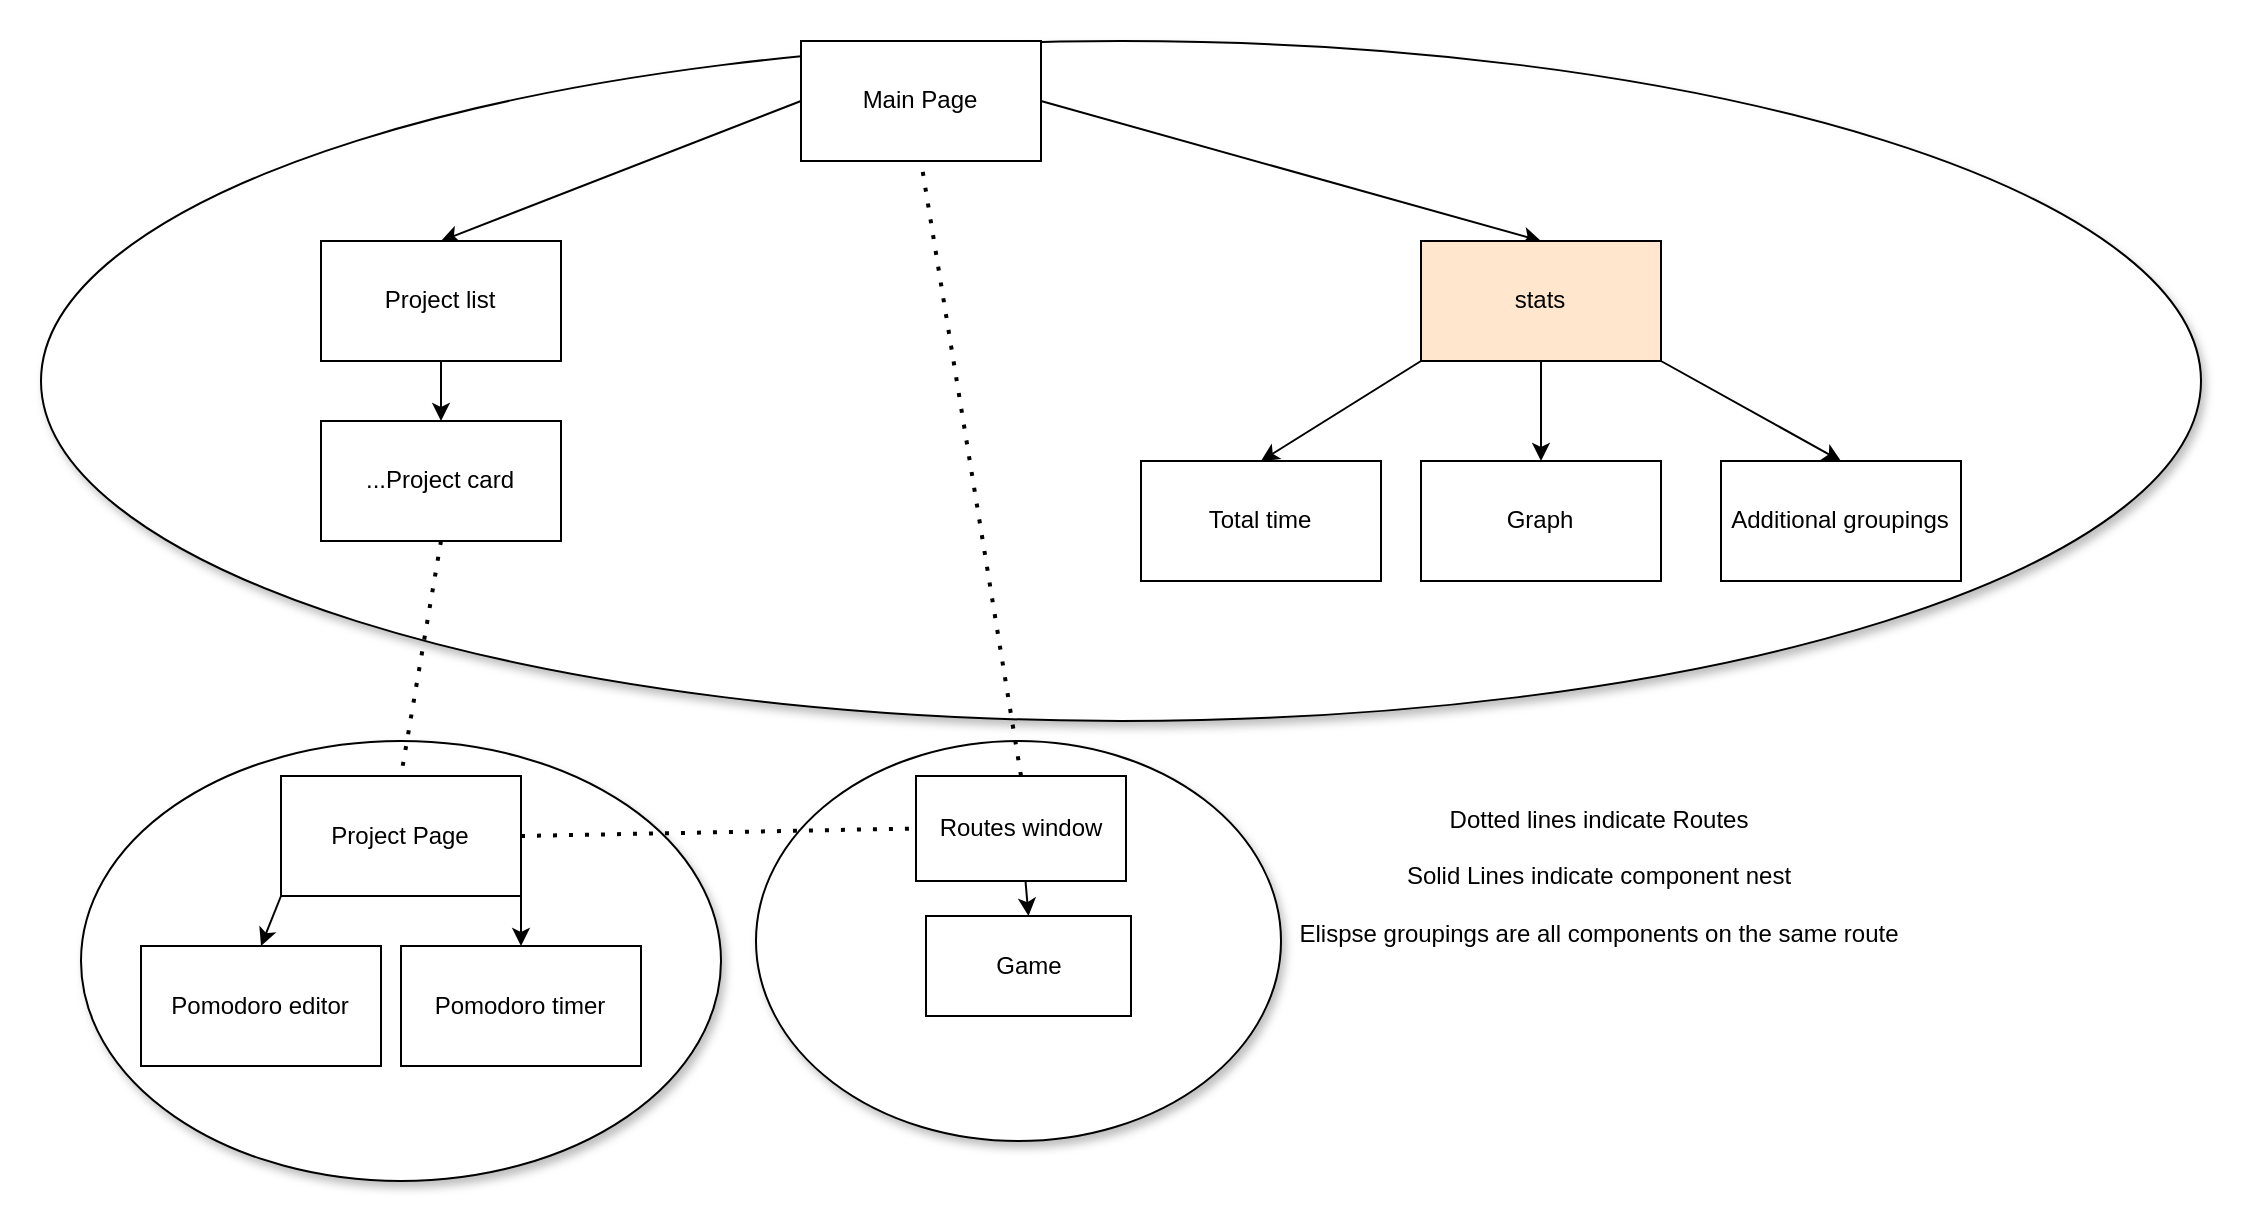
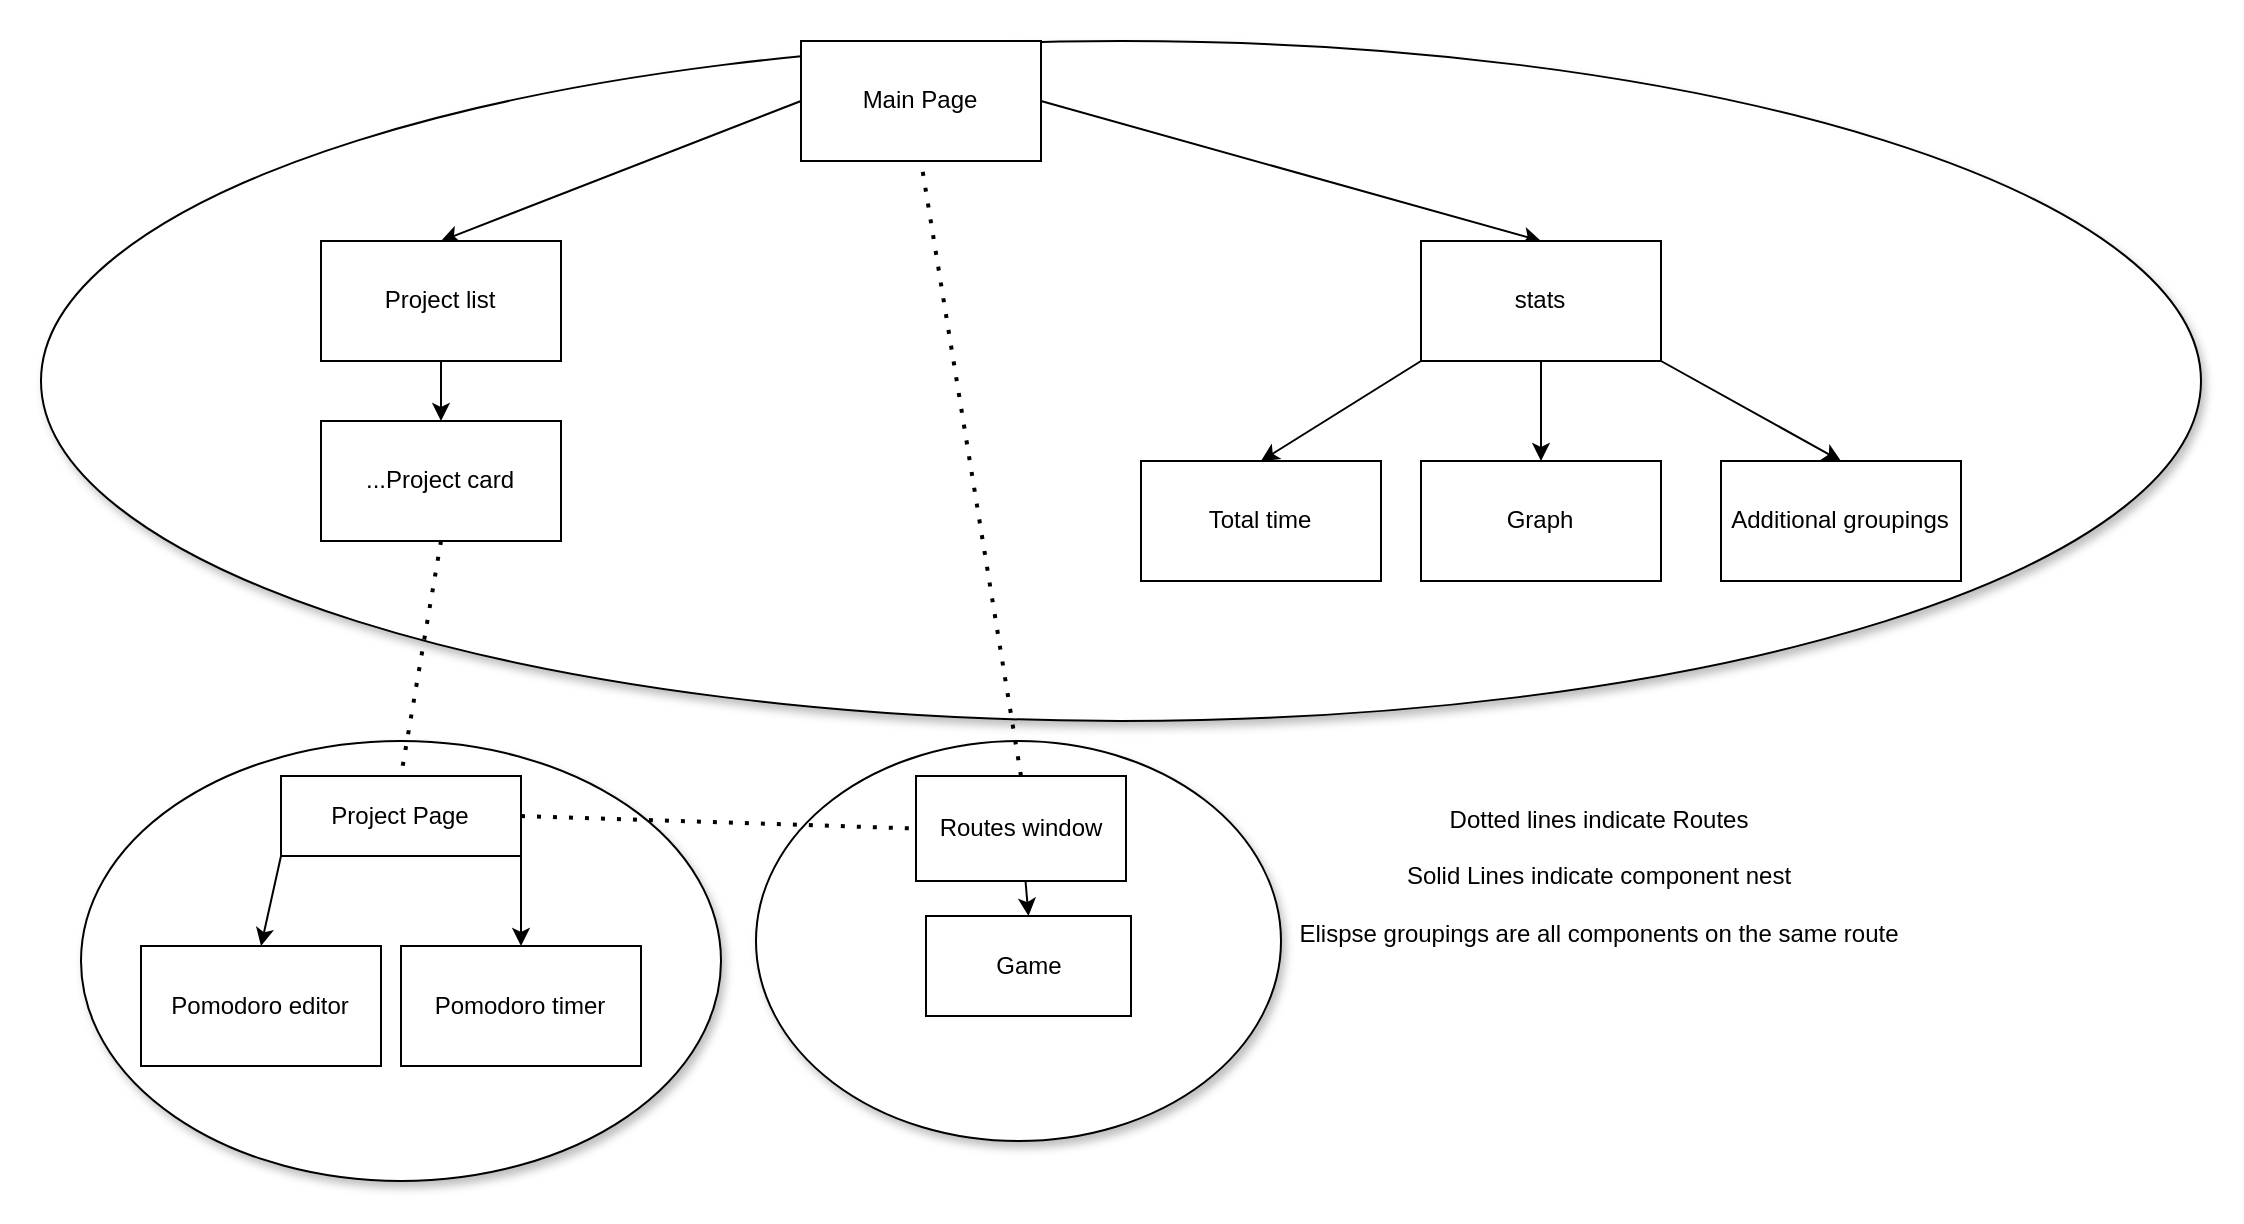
  <mxCell id="0" />
  <mxCell id="1" parent="0" />
  <mxCell id="2" value="" style="ellipse;whiteSpace=wrap;html=1;shadow=1;rounded=0;" vertex="1" parent="1"><mxGeometry x="377.5" y="370" width="262.5" height="200" as="geometry" /></mxCell>
  <mxCell id="3" value="" style="ellipse;whiteSpace=wrap;html=1;shadow=1;rounded=0;" vertex="1" parent="1"><mxGeometry x="40" y="370" width="320" height="220" as="geometry" /></mxCell>
  <mxCell id="4" value="" style="ellipse;whiteSpace=wrap;html=1;shadow=1;rounded=0;" vertex="1" parent="1"><mxGeometry x="20" y="20" width="1080" height="340" as="geometry" /></mxCell>
  <mxCell id="5" value="Dotted lines indicate Routes&lt;br&gt;&lt;br&gt;Solid Lines indicate component nest&lt;br&gt;&lt;br&gt;Elispse groupings are all components on the same route" style="text;html=1;align=center;verticalAlign=middle;resizable=0;points=[];autosize=1;strokeColor=none;fillColor=none;shadow=1;rounded=0;" vertex="1" parent="1"><mxGeometry x="639" y="392.5" width="320" height="90" as="geometry" /></mxCell>
  <mxCell id="6" style="edgeStyle=none;html=1;exitX=0;exitY=0.5;exitDx=0;exitDy=0;entryX=0.5;entryY=0;entryDx=0;entryDy=0;rounded=0;" parent="1" source="8" target="10" edge="1"><mxGeometry relative="1" as="geometry" /></mxCell>
  <mxCell id="7" style="edgeStyle=none;html=1;exitX=1;exitY=0.5;exitDx=0;exitDy=0;entryX=0.5;entryY=0;entryDx=0;entryDy=0;rounded=0;" parent="1" source="8" target="14" edge="1"><mxGeometry relative="1" as="geometry" /></mxCell>
  <mxCell id="8" value="Main Page" style="rounded=0;whiteSpace=wrap;html=1;" parent="1" vertex="1"><mxGeometry x="400" y="20" width="120" height="60" as="geometry" /></mxCell>
  <mxCell id="9" style="edgeStyle=none;html=1;exitX=0.5;exitY=1;exitDx=0;exitDy=0;entryX=0.5;entryY=0;entryDx=0;entryDy=0;rounded=0;" parent="1" source="10" target="18" edge="1"><mxGeometry relative="1" as="geometry" /></mxCell>
  <mxCell id="10" value="Project list" style="rounded=0;whiteSpace=wrap;html=1;" parent="1" vertex="1"><mxGeometry y="120" width="120" height="60" as="geometry" x="160" /></mxCell>
  <mxCell id="11" style="edgeStyle=none;html=1;exitX=0.5;exitY=1;exitDx=0;exitDy=0;entryX=0.5;entryY=0;entryDx=0;entryDy=0;rounded=0;" parent="1" source="14" target="16" edge="1"><mxGeometry relative="1" as="geometry" /></mxCell>
  <mxCell id="12" style="edgeStyle=none;html=1;exitX=0;exitY=1;exitDx=0;exitDy=0;entryX=0.5;entryY=0;entryDx=0;entryDy=0;rounded=0;" parent="1" source="14" target="15" edge="1"><mxGeometry relative="1" as="geometry" /></mxCell>
  <mxCell id="13" style="edgeStyle=none;html=1;exitX=1;exitY=1;exitDx=0;exitDy=0;entryX=0.5;entryY=0;entryDx=0;entryDy=0;rounded=0;" parent="1" source="14" target="17" edge="1"><mxGeometry relative="1" as="geometry" /></mxCell>
- <mxCell id="14" value="stats" style="rounded=0;whiteSpace=wrap;html=1;fillColor=#ffe6cc;" parent="1" vertex="1"><mxGeometry x="710" y="120" width="120" height="60" as="geometry" /></mxCell>
+ <mxCell id="14" value="stats" style="rounded=0;whiteSpace=wrap;html=1;" parent="1" vertex="1"><mxGeometry x="710" y="120" width="120" height="60" as="geometry" /></mxCell>
  <mxCell id="15" value="Total time" style="rounded=0;whiteSpace=wrap;html=1;" parent="1" vertex="1"><mxGeometry x="570" y="230" width="120" height="60" as="geometry" /></mxCell>
  <mxCell id="16" value="Graph" style="rounded=0;whiteSpace=wrap;html=1;" parent="1" vertex="1"><mxGeometry x="710" y="230" width="120" height="60" as="geometry" /></mxCell>
  <mxCell id="17" value="Additional groupings" style="rounded=0;whiteSpace=wrap;html=1;" parent="1" vertex="1"><mxGeometry x="860" y="230" width="120" height="60" as="geometry" /></mxCell>
  <mxCell id="18" value="...Project card" style="rounded=0;whiteSpace=wrap;html=1;" parent="1" vertex="1"><mxGeometry y="210" width="120" height="60" as="geometry" x="160" /></mxCell>
  <mxCell id="19" value="Pomodoro timer" style="rounded=0;whiteSpace=wrap;html=1;" parent="1" vertex="1"><mxGeometry x="200" y="472.5" width="120" height="60" as="geometry" /></mxCell>
  <mxCell id="20" style="edgeStyle=none;html=1;exitX=1;exitY=1;exitDx=0;exitDy=0;entryX=0.5;entryY=0;entryDx=0;entryDy=0;rounded=0;" edge="1" parent="1" source="22" target="19"><mxGeometry relative="1" as="geometry" /></mxCell>
  <mxCell id="21" style="edgeStyle=none;html=1;exitX=0;exitY=1;exitDx=0;exitDy=0;entryX=0.5;entryY=0;entryDx=0;entryDy=0;rounded=0;" edge="1" parent="1" source="22" target="23"><mxGeometry relative="1" as="geometry" /></mxCell>
- <mxCell id="22" value="Project Page" style="rounded=0;whiteSpace=wrap;html=1;" parent="1" vertex="1"><mxGeometry x="140" y="387.5" width="120" height="60" as="geometry" /></mxCell>
+ <mxCell id="22" value="Project Page" style="rounded=0;whiteSpace=wrap;html=1;" parent="1" vertex="1"><mxGeometry x="140" y="387.5" width="120" height="40" as="geometry" /></mxCell>
  <mxCell id="23" value="Pomodoro editor" style="rounded=0;whiteSpace=wrap;html=1;" vertex="1" parent="1"><mxGeometry x="70" y="472.5" width="120" height="60" as="geometry" /></mxCell>
  <mxCell id="24" style="edgeStyle=none;html=1;entryX=0.5;entryY=0;entryDx=0;entryDy=0;rounded=0;" edge="1" parent="1" source="25" target="29"><mxGeometry relative="1" as="geometry" /></mxCell>
  <mxCell id="25" value="Routes window" style="rounded=0;whiteSpace=wrap;html=1;" vertex="1" parent="1"><mxGeometry x="457.5" y="387.5" width="105" height="52.5" as="geometry" /></mxCell>
  <mxCell id="26" value="" style="endArrow=none;dashed=1;html=1;dashPattern=1 3;strokeWidth=2;exitX=0.5;exitY=1;exitDx=0;exitDy=0;entryX=0.5;entryY=0;entryDx=0;entryDy=0;rounded=0;" edge="1" parent="1" source="18" target="22"><mxGeometry width="50" height="50" relative="1" as="geometry"><mxPoint x="740" y="360" as="sourcePoint" /><mxPoint x="790" y="310" as="targetPoint" /></mxGeometry></mxCell>
  <mxCell id="27" value="" style="endArrow=none;dashed=1;html=1;dashPattern=1 3;strokeWidth=2;exitX=1;exitY=0.5;exitDx=0;exitDy=0;entryX=0;entryY=0.5;entryDx=0;entryDy=0;rounded=0;" edge="1" parent="1" source="22" target="25"><mxGeometry width="50" height="50" relative="1" as="geometry"><mxPoint x="640" y="357.5" as="sourcePoint" /><mxPoint x="690" y="307.5" as="targetPoint" /></mxGeometry></mxCell>
  <mxCell id="28" value="" style="endArrow=none;dashed=1;html=1;dashPattern=1 3;strokeWidth=2;exitX=0.5;exitY=0;exitDx=0;exitDy=0;entryX=0.5;entryY=1;entryDx=0;entryDy=0;rounded=0;" edge="1" parent="1" source="25" target="8"><mxGeometry width="50" height="50" relative="1" as="geometry"><mxPoint x="740" y="360" as="sourcePoint" /><mxPoint x="790" y="310" as="targetPoint" /></mxGeometry></mxCell>
  <mxCell id="29" value="Game" style="rounded=0;whiteSpace=wrap;html=1;" vertex="1" parent="1"><mxGeometry x="462.5" y="457.5" width="102.5" height="50" as="geometry" /></mxCell>
